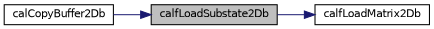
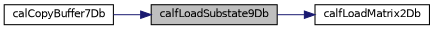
  digraph {
    rankdir=LR
    node [color=black fillcolor=white fontname=Helvetica fontsize=10 shape=record style=filled]
    edge [color=midnightblue fontname=Helvetica fontsize=10 labelfontname=Helvetica labelfontsize=10 style=solid]
-   n1 [fillcolor=grey75 fontcolor=black height=0.2 label=calfLoadSubstate2Db width=0.4]
+   n1 [fillcolor=grey75 fontcolor=black height=0.2 label=calfLoadSubstate9Db width=0.4]
    n2 [height=0.2 label=calfLoadMatrix2Db width=0.4]
-   n3 [height=0.2 label=calCopyBuffer2Db width=0.4]
+   n3 [height=0.2 label=calCopyBuffer7Db width=0.4]
    n1 -> n2
    n3 -> n1
  }
